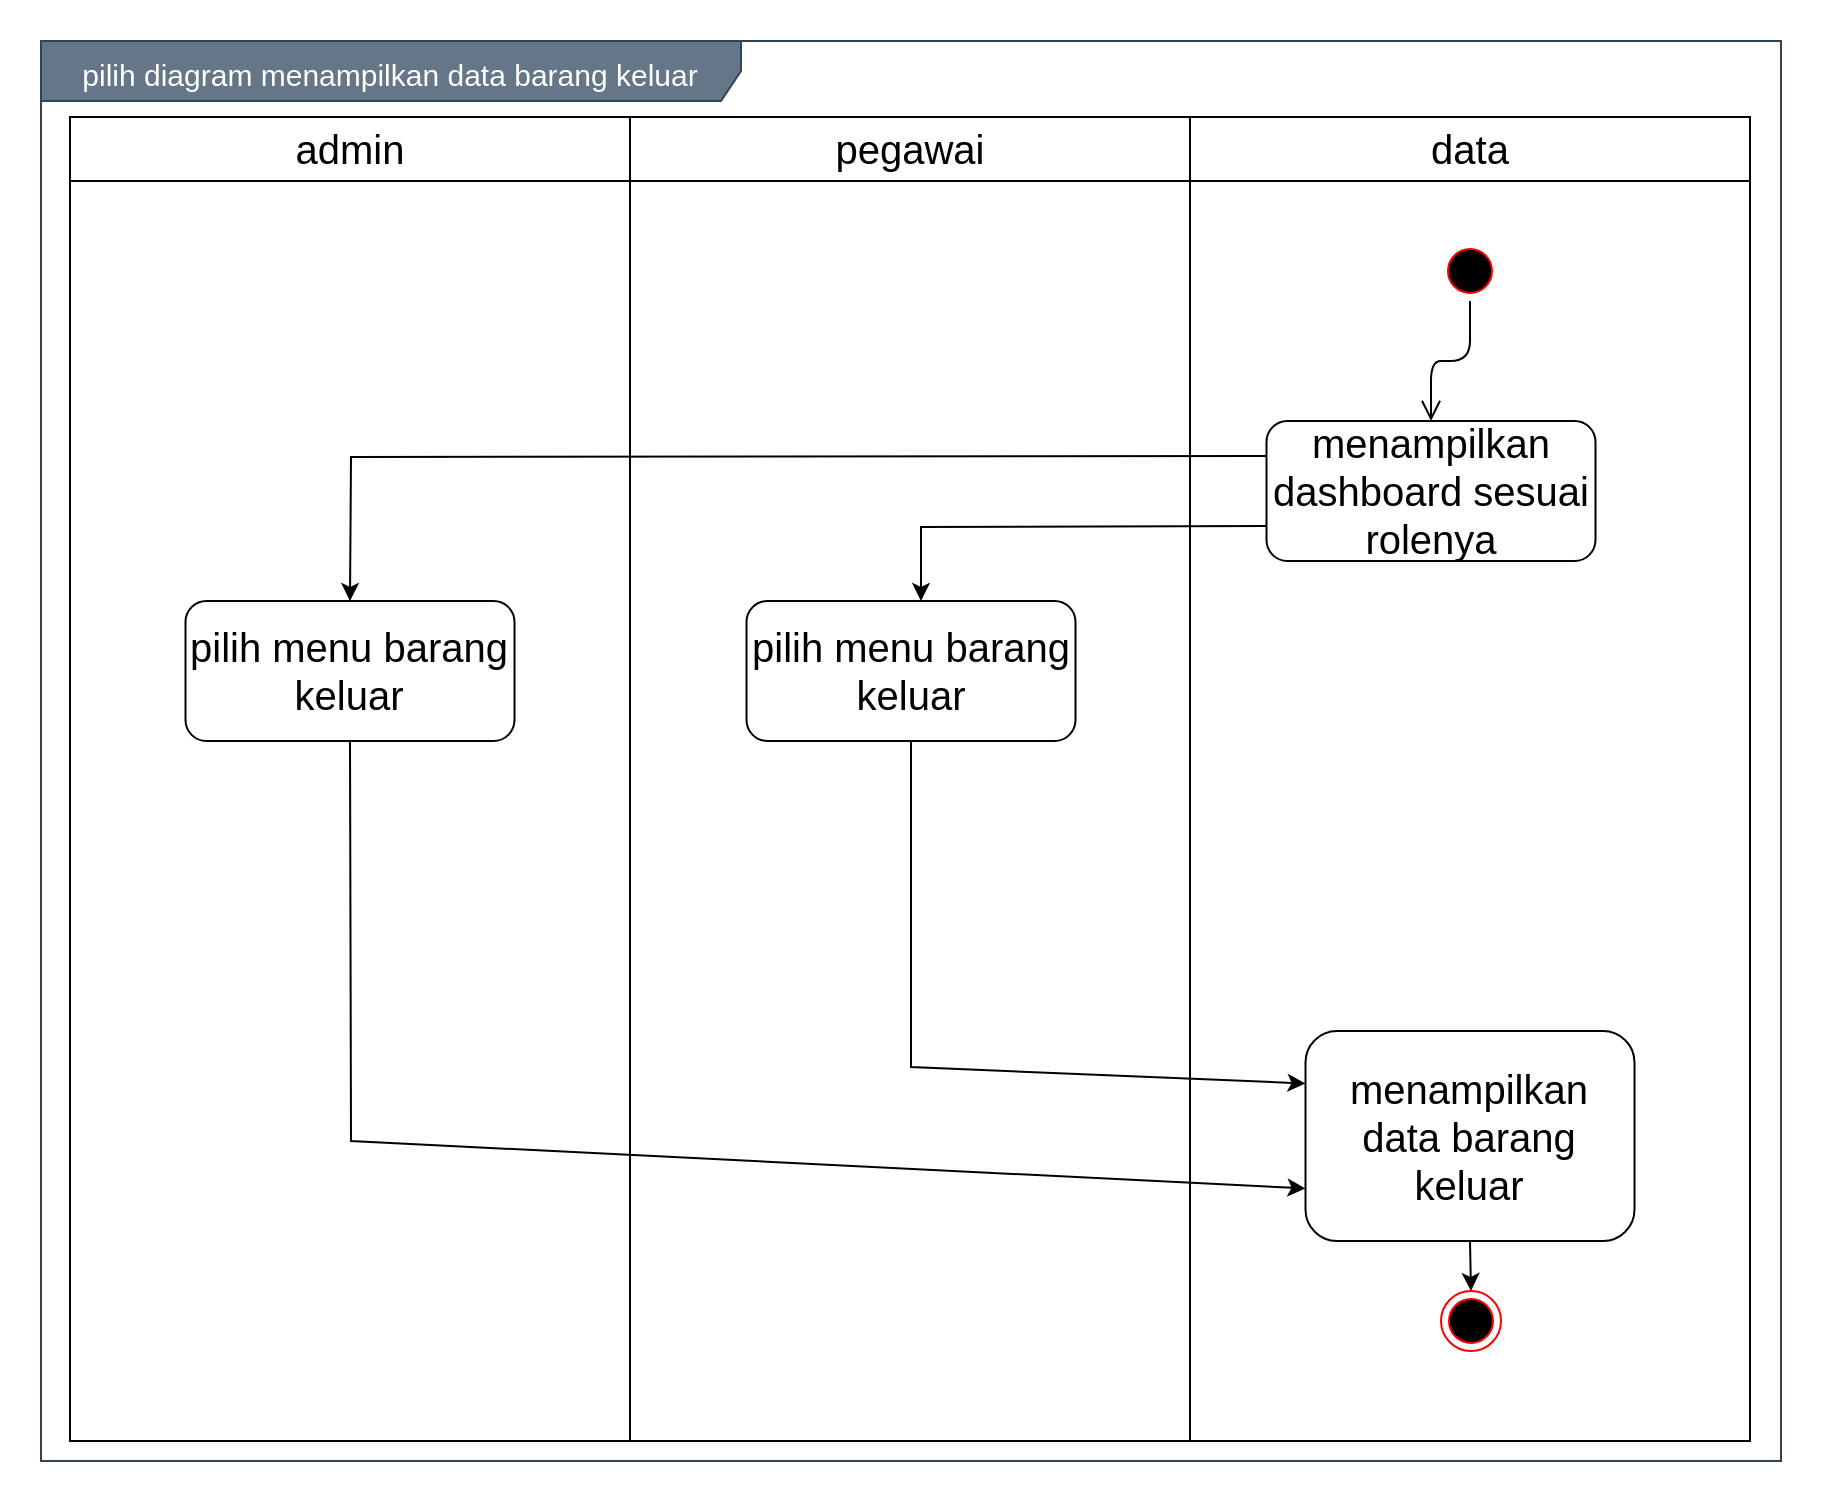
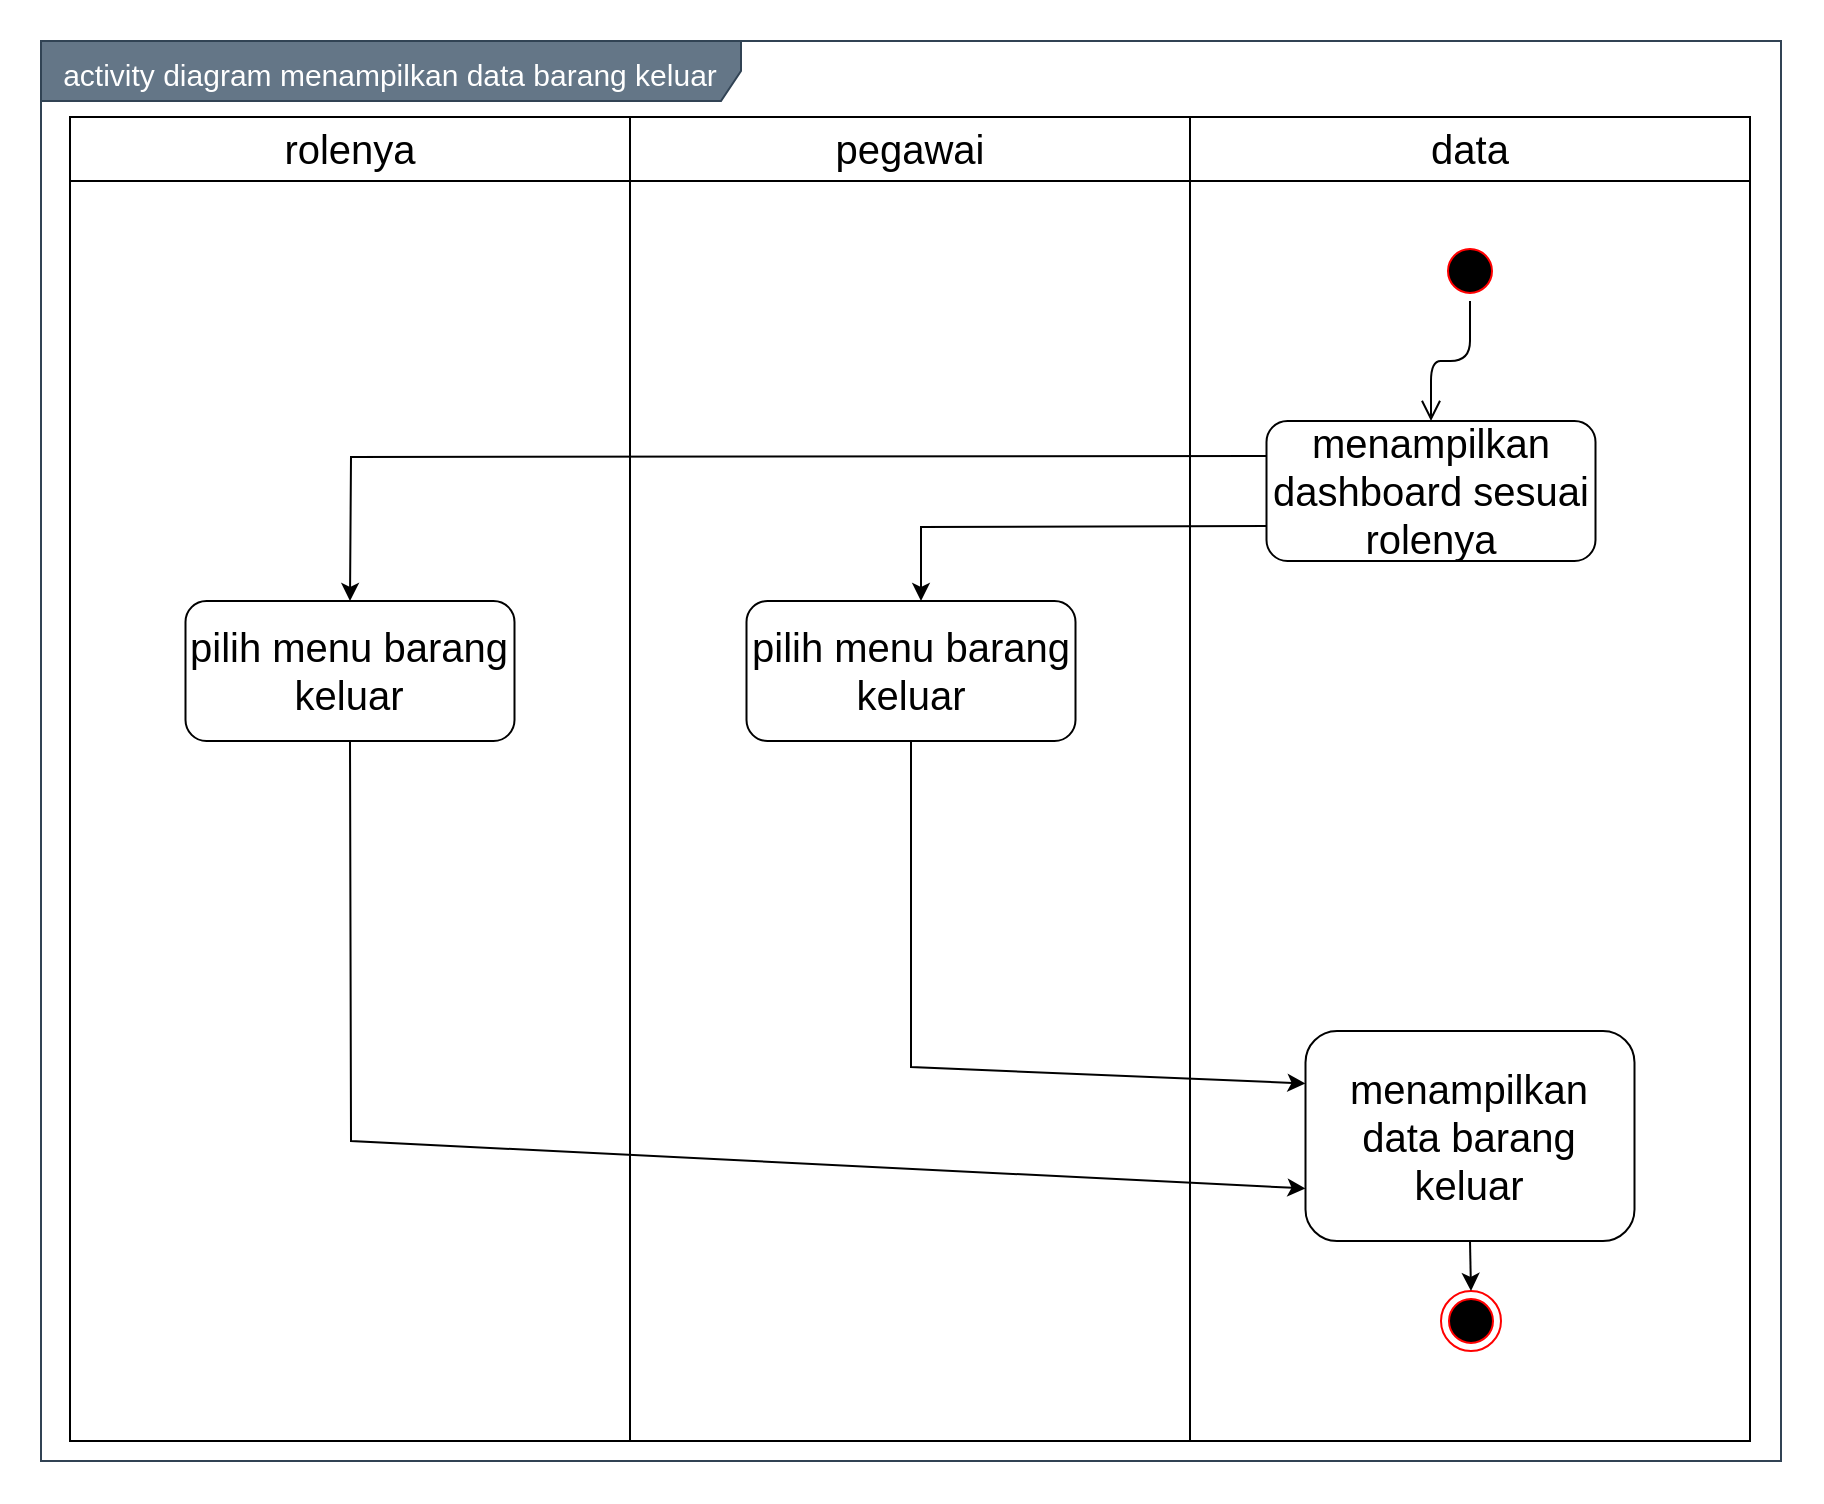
  <mxCell id="0" />
  <mxCell id="1" parent="0" />
- <mxCell id="2" value="&lt;font style=&quot;font-size: 15px&quot;&gt;pilih diagram menampilkan data barang keluar&lt;/font&gt;" style="shape=umlFrame;whiteSpace=wrap;html=1;fontSize=20;align=center;width=350;height=30;fillColor=#647687;strokeColor=#314354;fontColor=#ffffff;" vertex="1" parent="1"><mxGeometry x="20" y="20" width="870" height="710" as="geometry" /></mxCell>
- <mxCell id="3" value="admin" style="swimlane;whiteSpace=wrap;fontSize=20;fontStyle=0;startSize=32;" vertex="1" parent="1"><mxGeometry x="34.5" y="58" width="280" height="662" as="geometry" /></mxCell>
+ <mxCell id="2" value="&lt;font style=&quot;font-size: 15px&quot;&gt;activity diagram menampilkan data barang keluar&lt;/font&gt;" style="shape=umlFrame;whiteSpace=wrap;html=1;fontSize=20;align=center;width=350;height=30;fillColor=#647687;strokeColor=#314354;fontColor=#ffffff;" vertex="1" parent="1"><mxGeometry x="20" y="20" width="870" height="710" as="geometry" /></mxCell>
+ <mxCell id="3" value="rolenya" style="swimlane;whiteSpace=wrap;fontSize=20;fontStyle=0;startSize=32;" vertex="1" parent="1"><mxGeometry x="34.5" y="58" width="280" height="662" as="geometry" /></mxCell>
  <mxCell id="4" value="pilih menu barang keluar" style="rounded=1;whiteSpace=wrap;html=1;fontSize=20;align=center;" vertex="1" parent="3"><mxGeometry x="57.75" y="242" width="164.5" height="70" as="geometry" /></mxCell>
  <mxCell id="5" value="pegawai" style="swimlane;whiteSpace=wrap;fontSize=20;fontStyle=0;startSize=32;" vertex="1" parent="1"><mxGeometry x="314.5" y="58" width="280" height="662" as="geometry" /></mxCell>
  <mxCell id="6" value="data" style="swimlane;whiteSpace=wrap;fontSize=20;fontStyle=0;startSize=32;" vertex="1" parent="1"><mxGeometry x="594.5" y="58" width="280" height="662" as="geometry" /></mxCell>
  <mxCell id="7" value="" style="ellipse;html=1;shape=endState;fillColor=#000000;strokeColor=#ff0000;fontSize=20;align=center;" vertex="1" parent="6"><mxGeometry x="125.5" y="587" width="30" height="30" as="geometry" /></mxCell>
  <mxCell id="8" value="" style="ellipse;html=1;shape=startState;fillColor=#000000;strokeColor=#ff0000;fontSize=20;align=center;" vertex="1" parent="6"><mxGeometry x="125" y="62" width="30" height="30" as="geometry" /></mxCell>
  <mxCell id="9" value="" style="edgeStyle=orthogonalEdgeStyle;html=1;verticalAlign=bottom;endArrow=open;endSize=8;fontSize=20;entryX=0.5;entryY=0;entryDx=0;entryDy=0;" edge="1" parent="6" source="8" target="10"><mxGeometry relative="1" as="geometry"><mxPoint x="140" y="152" as="targetPoint" /></mxGeometry></mxCell>
  <mxCell id="10" value="menampilkan dashboard sesuai rolenya" style="rounded=1;whiteSpace=wrap;html=1;fontSize=20;align=center;" vertex="1" parent="6"><mxGeometry x="38.25" y="152" width="164.5" height="70" as="geometry" /></mxCell>
  <mxCell id="11" value="pilih menu barang keluar" style="rounded=1;whiteSpace=wrap;html=1;fontSize=20;align=center;" vertex="1" parent="1"><mxGeometry x="372.75" y="300" width="164.5" height="70" as="geometry" /></mxCell>
  <mxCell id="12" value="menampilkan data barang keluar" style="rounded=1;whiteSpace=wrap;html=1;fontSize=20;align=center;" vertex="1" parent="1"><mxGeometry x="652.25" y="515" width="164.5" height="105" as="geometry" /></mxCell>
  <mxCell id="13" value="" style="endArrow=classic;html=1;fontSize=20;strokeColor=#000000;entryX=0;entryY=0.75;entryDx=0;entryDy=0;rounded=0;exitX=0.5;exitY=1;exitDx=0;exitDy=0;" edge="1" parent="1" source="4" target="12"><mxGeometry width="50" height="50" relative="1" as="geometry"><mxPoint x="174.5" y="510" as="sourcePoint" /><mxPoint x="320" y="400" as="targetPoint" /><Array as="points"><mxPoint x="175" y="570" /></Array></mxGeometry></mxCell>
  <mxCell id="14" value="" style="endArrow=classic;html=1;fontSize=20;strokeColor=#000000;entryX=0;entryY=0.25;entryDx=0;entryDy=0;rounded=0;exitX=0.5;exitY=1;exitDx=0;exitDy=0;" edge="1" parent="1" source="11" target="12"><mxGeometry width="50" height="50" relative="1" as="geometry"><mxPoint x="455" y="500" as="sourcePoint" /><mxPoint x="662.25" y="462.5" as="targetPoint" /><Array as="points"><mxPoint x="455" y="533" /></Array></mxGeometry></mxCell>
  <mxCell id="15" value="" style="endArrow=classic;html=1;fontSize=20;strokeColor=#000000;entryX=0.5;entryY=0;entryDx=0;entryDy=0;exitX=0.5;exitY=1;exitDx=0;exitDy=0;" edge="1" parent="1" source="12" target="7"><mxGeometry width="50" height="50" relative="1" as="geometry"><mxPoint x="734.5" y="1105" as="sourcePoint" /><mxPoint x="754.5" y="961" as="targetPoint" /></mxGeometry></mxCell>
  <mxCell id="16" value="" style="endArrow=classic;html=1;exitX=0;exitY=0.75;exitDx=0;exitDy=0;rounded=0;" edge="1" parent="1" source="10"><mxGeometry width="50" height="50" relative="1" as="geometry"><mxPoint x="460" y="500" as="sourcePoint" /><mxPoint x="460" y="300" as="targetPoint" /><Array as="points"><mxPoint x="460" y="263" /></Array></mxGeometry></mxCell>
  <mxCell id="17" value="" style="endArrow=classic;html=1;exitX=0;exitY=0.25;exitDx=0;exitDy=0;rounded=0;entryX=0.5;entryY=0;entryDx=0;entryDy=0;" edge="1" parent="1" source="10" target="4"><mxGeometry width="50" height="50" relative="1" as="geometry"><mxPoint x="662.75" y="272.5" as="sourcePoint" /><mxPoint x="470" y="310" as="targetPoint" /><Array as="points"><mxPoint x="175" y="228" /></Array></mxGeometry></mxCell>
